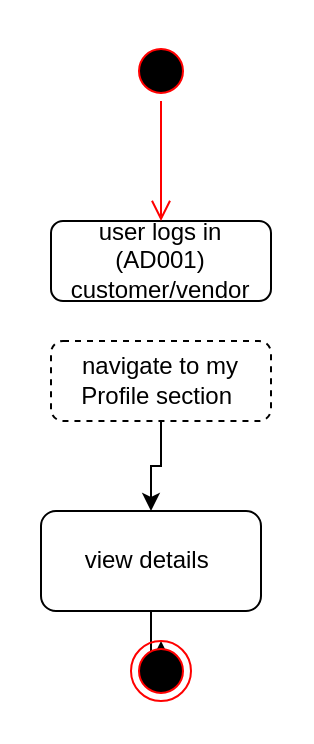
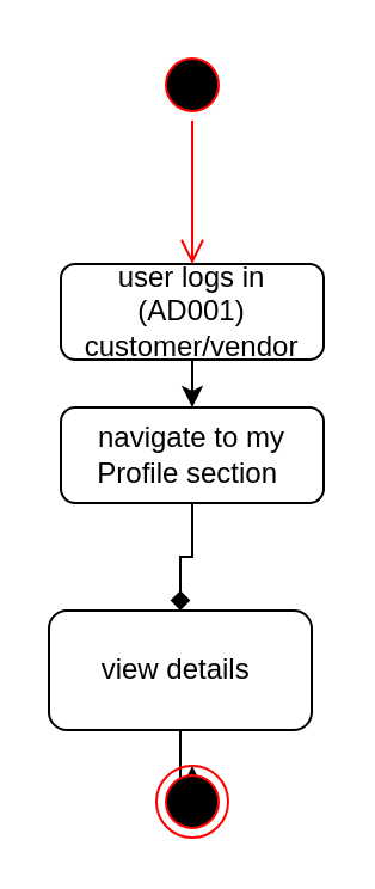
  <mxCell id="0" />
  <mxCell id="1" parent="0" />
+ <mxCell id="2" style="edgeStyle=orthogonalEdgeStyle;rounded=0;orthogonalLoop=1;jettySize=auto;html=1;exitX=0.5;exitY=1;exitDx=0;exitDy=0;entryX=0.5;entryY=0;entryDx=0;entryDy=0;" edge="1" parent="1" source="3" target="5"><mxGeometry relative="1" as="geometry" /></mxCell>
  <mxCell id="3" value="user logs in (AD001) customer/vendor" style="rounded=1;whiteSpace=wrap;html=1;" vertex="1" parent="1"><mxGeometry x="25" y="110" width="110" height="40" as="geometry" /></mxCell>
- <mxCell id="4" style="edgeStyle=orthogonalEdgeStyle;rounded=0;orthogonalLoop=1;jettySize=auto;html=1;exitX=0.5;exitY=1;exitDx=0;exitDy=0;" edge="1" parent="1" source="5" target="7"><mxGeometry relative="1" as="geometry" /></mxCell>
- <mxCell id="5" value="navigate to my Profile section&amp;nbsp;" style="rounded=1;whiteSpace=wrap;html=1;dashed=1;" vertex="1" parent="1"><mxGeometry x="25" y="170" width="110" height="40" as="geometry" /></mxCell>
+ <mxCell id="4" style="edgeStyle=orthogonalEdgeStyle;rounded=0;orthogonalLoop=1;jettySize=auto;html=1;exitX=0.5;exitY=1;exitDx=0;exitDy=0;endArrow=diamond;" edge="1" parent="1" source="5" target="7"><mxGeometry relative="1" as="geometry" /></mxCell>
+ <mxCell id="5" value="navigate to my Profile section&amp;nbsp;" style="rounded=1;whiteSpace=wrap;html=1;" vertex="1" parent="1"><mxGeometry x="25" y="170" width="110" height="40" as="geometry" /></mxCell>
  <mxCell id="6" style="edgeStyle=orthogonalEdgeStyle;rounded=0;orthogonalLoop=1;jettySize=auto;html=1;exitX=0.5;exitY=1;exitDx=0;exitDy=0;" edge="1" parent="1" source="7" target="10"><mxGeometry relative="1" as="geometry" /></mxCell>
  <mxCell id="7" value="view details&amp;nbsp;" style="rounded=1;whiteSpace=wrap;html=1;" vertex="1" parent="1"><mxGeometry x="20" y="255" width="110" height="50" as="geometry" /></mxCell>
  <mxCell id="8" value="" style="ellipse;html=1;shape=startState;fillColor=#000000;strokeColor=#ff0000;" vertex="1" parent="1"><mxGeometry x="65" y="20" width="30" height="30" as="geometry" /></mxCell>
  <mxCell id="9" value="" style="edgeStyle=orthogonalEdgeStyle;html=1;verticalAlign=bottom;endArrow=open;endSize=8;strokeColor=#ff0000;rounded=0;entryX=0.5;entryY=0;entryDx=0;entryDy=0;" edge="1" parent="1" source="8" target="3"><mxGeometry relative="1" as="geometry"><mxPoint x="80" y="70" as="targetPoint" /></mxGeometry></mxCell>
  <mxCell id="10" value="" style="ellipse;html=1;shape=endState;fillColor=#000000;strokeColor=#ff0000;" vertex="1" parent="1"><mxGeometry x="65" y="320" width="30" height="30" as="geometry" /></mxCell>
